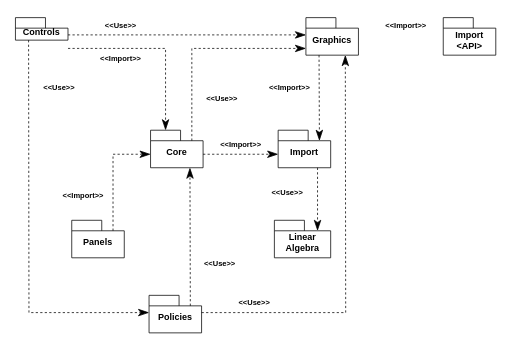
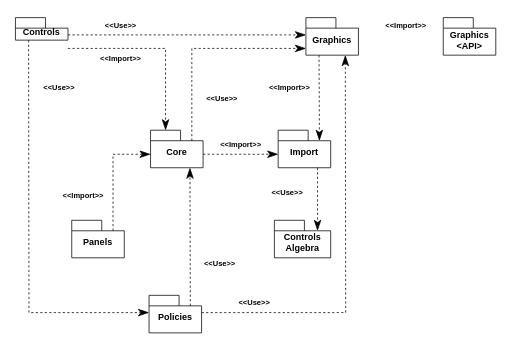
  <mxCell id="0" />
  <mxCell id="1" parent="0" />
- <mxCell id="2" value="Import &amp;lt;API&amp;gt;" style="shape=folder;fontStyle=1;spacingTop=10;tabWidth=40;tabHeight=14;tabPosition=left;html=1;whiteSpace=wrap;fillColor=default;" vertex="1" parent="1"><mxGeometry x="590" y="23" width="70" height="50" as="geometry" /></mxCell>
- <mxCell id="3" value="Linear Algebra" style="shape=folder;fontStyle=1;spacingTop=10;tabWidth=40;tabHeight=14;tabPosition=left;html=1;whiteSpace=wrap;" vertex="1" parent="1"><mxGeometry x="365" y="293" width="75" height="50" as="geometry" /></mxCell>
+ <mxCell id="2" value="Graphics &amp;lt;API&amp;gt;" style="shape=folder;fontStyle=1;spacingTop=10;tabWidth=40;tabHeight=14;tabPosition=left;html=1;whiteSpace=wrap;fillColor=default;" vertex="1" parent="1"><mxGeometry x="590" y="23" width="70" height="50" as="geometry" /></mxCell>
+ <mxCell id="3" value="Controls Algebra" style="shape=folder;fontStyle=1;spacingTop=10;tabWidth=40;tabHeight=14;tabPosition=left;html=1;whiteSpace=wrap;" vertex="1" parent="1"><mxGeometry x="365" y="293" width="75" height="50" as="geometry" /></mxCell>
  <mxCell id="4" value="Import" style="shape=folder;fontStyle=1;spacingTop=10;tabWidth=40;tabHeight=14;tabPosition=left;html=1;whiteSpace=wrap;" vertex="1" parent="1"><mxGeometry x="370" y="173" width="70" height="50" as="geometry" /></mxCell>
  <mxCell id="5" value="Core" style="shape=folder;fontStyle=1;spacingTop=10;tabWidth=40;tabHeight=14;tabPosition=left;html=1;whiteSpace=wrap;" vertex="1" parent="1"><mxGeometry x="200" y="173" width="70" height="50" as="geometry" /></mxCell>
  <mxCell id="6" value="Controls" style="shape=folder;fontStyle=1;spacingTop=10;tabWidth=40;tabHeight=14;tabPosition=left;html=1;whiteSpace=wrap;" vertex="1" parent="1"><mxGeometry x="20" y="23" width="70" height="30" as="geometry" /></mxCell>
  <mxCell id="7" value="Panels" style="shape=folder;fontStyle=1;spacingTop=10;tabWidth=40;tabHeight=14;tabPosition=left;html=1;whiteSpace=wrap;" vertex="1" parent="1"><mxGeometry x="95" y="293" width="70" height="50" as="geometry" /></mxCell>
  <mxCell id="8" value="Graphics" style="shape=folder;fontStyle=1;spacingTop=10;tabWidth=40;tabHeight=14;tabPosition=left;html=1;whiteSpace=wrap;" vertex="1" parent="1"><mxGeometry x="407" y="23" width="70" height="50" as="geometry" /></mxCell>
  <mxCell id="9" value="Policies" style="shape=folder;fontStyle=1;spacingTop=10;tabWidth=40;tabHeight=14;tabPosition=left;html=1;whiteSpace=wrap;" vertex="1" parent="1"><mxGeometry x="198" y="393" width="70" height="50" as="geometry" /></mxCell>
  <mxCell id="10" value="" style="endArrow=classicThin;endSize=12;dashed=1;html=1;rounded=0;endFill=1;entryX=0;entryY=0;entryDx=57.5;entryDy=14;entryPerimeter=0;exitX=0.75;exitY=1;exitDx=0;exitDy=0;exitPerimeter=0;" edge="1" parent="1" source="4" target="3"><mxGeometry width="160" relative="1" as="geometry"><mxPoint x="520" y="197.71" as="sourcePoint" /><mxPoint x="680" y="197.71" as="targetPoint" /></mxGeometry></mxCell>
  <mxCell id="11" value="&lt;font style=&quot;font-size: 10px;&quot;&gt;&amp;lt;&amp;lt;Use&amp;gt;&amp;gt;&lt;/font&gt;" style="text;align=center;fontStyle=1;verticalAlign=middle;spacingLeft=3;spacingRight=3;strokeColor=none;rotatable=0;points=[[0,0.5],[1,0.5]];portConstraint=eastwest;html=1;" vertex="1" parent="1"><mxGeometry x="342" y="243" width="80" height="26" as="geometry" /></mxCell>
  <mxCell id="12" value="" style="endArrow=classicThin;endSize=12;dashed=1;html=1;rounded=0;endFill=1;entryX=0;entryY=0;entryDx=0;entryDy=32;entryPerimeter=0;exitX=0;exitY=0;exitDx=70;exitDy=32;exitPerimeter=0;" edge="1" parent="1" source="5" target="4"><mxGeometry width="160" relative="1" as="geometry"><mxPoint x="340" y="198" as="sourcePoint" /><mxPoint x="450" y="198" as="targetPoint" /></mxGeometry></mxCell>
  <mxCell id="13" value="&lt;font style=&quot;font-size: 10px;&quot;&gt;&amp;lt;&amp;lt;Import&amp;gt;&amp;gt;&lt;/font&gt;" style="text;align=center;fontStyle=1;verticalAlign=middle;spacingLeft=3;spacingRight=3;strokeColor=none;rotatable=0;points=[[0,0.5],[1,0.5]];portConstraint=eastwest;html=1;" vertex="1" parent="1"><mxGeometry x="280" y="179" width="80" height="26" as="geometry" /></mxCell>
  <mxCell id="14" value="" style="endArrow=classicThin;endSize=12;dashed=1;html=1;rounded=0;endFill=1;entryX=0;entryY=0;entryDx=0;entryDy=41;entryPerimeter=0;exitX=0;exitY=0;exitDx=55;exitDy=14;exitPerimeter=0;" edge="1" parent="1" source="5" target="8"><mxGeometry width="160" relative="1" as="geometry"><mxPoint x="350" y="208" as="sourcePoint" /><mxPoint x="460" y="208" as="targetPoint" /><Array as="points"><mxPoint x="255" y="64" /></Array></mxGeometry></mxCell>
  <mxCell id="15" value="&lt;font style=&quot;font-size: 10px;&quot;&gt;&amp;lt;&amp;lt;Use&amp;gt;&amp;gt;&lt;/font&gt;" style="text;align=center;fontStyle=1;verticalAlign=middle;spacingLeft=3;spacingRight=3;strokeColor=none;rotatable=0;points=[[0,0.5],[1,0.5]];portConstraint=eastwest;html=1;" vertex="1" parent="1"><mxGeometry x="255" y="117" width="80" height="26" as="geometry" /></mxCell>
  <mxCell id="16" value="" style="endArrow=classicThin;endSize=12;dashed=1;html=1;rounded=0;endFill=1;entryX=0;entryY=0;entryDx=55;entryDy=14;entryPerimeter=0;exitX=0.25;exitY=1;exitDx=0;exitDy=0;exitPerimeter=0;" edge="1" parent="1" source="8" target="4"><mxGeometry width="160" relative="1" as="geometry"><mxPoint x="315" y="183" as="sourcePoint" /><mxPoint x="315" y="83" as="targetPoint" /><Array as="points" /></mxGeometry></mxCell>
  <mxCell id="17" value="&lt;font style=&quot;font-size: 10px;&quot;&gt;&amp;lt;&amp;lt;Import&amp;gt;&amp;gt;&lt;/font&gt;" style="text;align=center;fontStyle=1;verticalAlign=middle;spacingLeft=3;spacingRight=3;strokeColor=none;rotatable=0;points=[[0,0.5],[1,0.5]];portConstraint=eastwest;html=1;" vertex="1" parent="1"><mxGeometry x="345" y="103" width="80" height="26" as="geometry" /></mxCell>
  <mxCell id="18" value="" style="endArrow=classicThin;endSize=12;dashed=1;html=1;rounded=0;endFill=1;entryX=0;entryY=0;entryDx=0;entryDy=32;entryPerimeter=0;exitX=0;exitY=0;exitDx=55;exitDy=14;exitPerimeter=0;" edge="1" parent="1" source="7" target="5"><mxGeometry width="160" relative="1" as="geometry"><mxPoint x="90" y="198" as="sourcePoint" /><mxPoint x="200" y="198" as="targetPoint" /><Array as="points"><mxPoint x="150" y="205" /></Array></mxGeometry></mxCell>
  <mxCell id="19" value="&lt;font style=&quot;font-size: 10px;&quot;&gt;&amp;lt;&amp;lt;Import&amp;gt;&amp;gt;&lt;/font&gt;" style="text;align=center;fontStyle=1;verticalAlign=middle;spacingLeft=3;spacingRight=3;strokeColor=none;rotatable=0;points=[[0,0.5],[1,0.5]];portConstraint=eastwest;html=1;" vertex="1" parent="1"><mxGeometry x="70" y="247" width="80" height="26" as="geometry" /></mxCell>
  <mxCell id="20" value="" style="endArrow=classicThin;endSize=12;dashed=1;html=1;rounded=0;endFill=1;exitX=0;exitY=0;exitDx=70;exitDy=23;exitPerimeter=0;entryX=0;entryY=0;entryDx=0;entryDy=23;entryPerimeter=0;" edge="1" parent="1" source="6" target="8"><mxGeometry width="160" relative="1" as="geometry"><mxPoint x="90" y="58" as="sourcePoint" /><mxPoint x="320" y="43" as="targetPoint" /></mxGeometry></mxCell>
  <mxCell id="21" value="&lt;font style=&quot;font-size: 10px;&quot;&gt;&amp;lt;&amp;lt;Use&amp;gt;&amp;gt;&lt;/font&gt;" style="text;align=center;fontStyle=1;verticalAlign=middle;spacingLeft=3;spacingRight=3;strokeColor=none;rotatable=0;points=[[0,0.5],[1,0.5]];portConstraint=eastwest;html=1;" vertex="1" parent="1"><mxGeometry x="120" y="20" width="80" height="26" as="geometry" /></mxCell>
  <mxCell id="22" value="" style="endArrow=classicThin;endSize=12;dashed=1;html=1;rounded=0;endFill=1;exitX=0;exitY=0;exitDx=70;exitDy=41;exitPerimeter=0;entryX=0;entryY=0;entryDx=20;entryDy=0;entryPerimeter=0;" edge="1" parent="1" source="6" target="5"><mxGeometry width="160" relative="1" as="geometry"><mxPoint x="100" y="58" as="sourcePoint" /><mxPoint x="200" y="73" as="targetPoint" /><Array as="points"><mxPoint x="220" y="64" /></Array></mxGeometry></mxCell>
  <mxCell id="23" value="&lt;font style=&quot;font-size: 10px;&quot;&gt;&amp;lt;&amp;lt;Import&amp;gt;&amp;gt;&lt;/font&gt;" style="text;align=center;fontStyle=1;verticalAlign=middle;spacingLeft=3;spacingRight=3;strokeColor=none;rotatable=0;points=[[0,0.5],[1,0.5]];portConstraint=eastwest;html=1;" vertex="1" parent="1"><mxGeometry x="120" y="64" width="80" height="26" as="geometry" /></mxCell>
  <mxCell id="24" value="" style="endArrow=classicThin;endSize=12;dashed=1;html=1;rounded=0;endFill=1;entryX=0.75;entryY=1;entryDx=0;entryDy=0;entryPerimeter=0;exitX=0;exitY=0;exitDx=70;exitDy=23;exitPerimeter=0;" edge="1" parent="1" source="9" target="8"><mxGeometry width="160" relative="1" as="geometry"><mxPoint x="590" y="179" as="sourcePoint" /><mxPoint x="590" y="293" as="targetPoint" /><Array as="points"><mxPoint x="460" y="416" /></Array></mxGeometry></mxCell>
  <mxCell id="25" value="&lt;font style=&quot;font-size: 10px;&quot;&gt;&amp;lt;&amp;lt;Use&amp;gt;&amp;gt;&lt;/font&gt;" style="text;align=center;fontStyle=1;verticalAlign=middle;spacingLeft=3;spacingRight=3;strokeColor=none;rotatable=0;points=[[0,0.5],[1,0.5]];portConstraint=eastwest;html=1;" vertex="1" parent="1"><mxGeometry x="298" y="389" width="80" height="26" as="geometry" /></mxCell>
  <mxCell id="26" value="" style="endArrow=classicThin;endSize=12;dashed=1;html=1;rounded=0;endFill=1;entryX=0.75;entryY=1;entryDx=0;entryDy=0;entryPerimeter=0;exitX=0;exitY=0;exitDx=55;exitDy=14;exitPerimeter=0;" edge="1" parent="1" source="9" target="5"><mxGeometry width="160" relative="1" as="geometry"><mxPoint x="160" y="283" as="sourcePoint" /><mxPoint x="160" y="347" as="targetPoint" /></mxGeometry></mxCell>
  <mxCell id="27" value="&lt;font style=&quot;font-size: 10px;&quot;&gt;&amp;lt;&amp;lt;Use&amp;gt;&amp;gt;&lt;/font&gt;" style="text;align=center;fontStyle=1;verticalAlign=middle;spacingLeft=3;spacingRight=3;strokeColor=none;rotatable=0;points=[[0,0.5],[1,0.5]];portConstraint=eastwest;html=1;" vertex="1" parent="1"><mxGeometry x="252" y="337" width="80" height="26" as="geometry" /></mxCell>
  <mxCell id="28" value="" style="endArrow=classicThin;endSize=12;dashed=1;html=1;rounded=0;endFill=1;exitX=0.25;exitY=1;exitDx=0;exitDy=0;exitPerimeter=0;entryX=0;entryY=0;entryDx=0;entryDy=23;entryPerimeter=0;" edge="1" parent="1" source="6" target="9"><mxGeometry width="160" relative="1" as="geometry"><mxPoint x="-103.5" y="205" as="sourcePoint" /><mxPoint x="213.5" y="205" as="targetPoint" /><Array as="points"><mxPoint x="38" y="416" /></Array></mxGeometry></mxCell>
  <mxCell id="29" value="&lt;font style=&quot;font-size: 10px;&quot;&gt;&amp;lt;&amp;lt;Use&amp;gt;&amp;gt;&lt;/font&gt;" style="text;align=center;fontStyle=1;verticalAlign=middle;spacingLeft=3;spacingRight=3;strokeColor=none;rotatable=0;points=[[0,0.5],[1,0.5]];portConstraint=eastwest;html=1;" vertex="1" parent="1"><mxGeometry x="38" y="103" width="80" height="26" as="geometry" /></mxCell>
  <mxCell id="30" value="&lt;font style=&quot;font-size: 10px;&quot;&gt;&amp;lt;&amp;lt;Import&amp;gt;&amp;gt;&lt;/font&gt;" style="text;align=center;fontStyle=1;verticalAlign=middle;spacingLeft=3;spacingRight=3;strokeColor=none;rotatable=0;points=[[0,0.5],[1,0.5]];portConstraint=eastwest;html=1;" vertex="1" parent="1"><mxGeometry x="500" y="20" width="80" height="26" as="geometry" /></mxCell>
